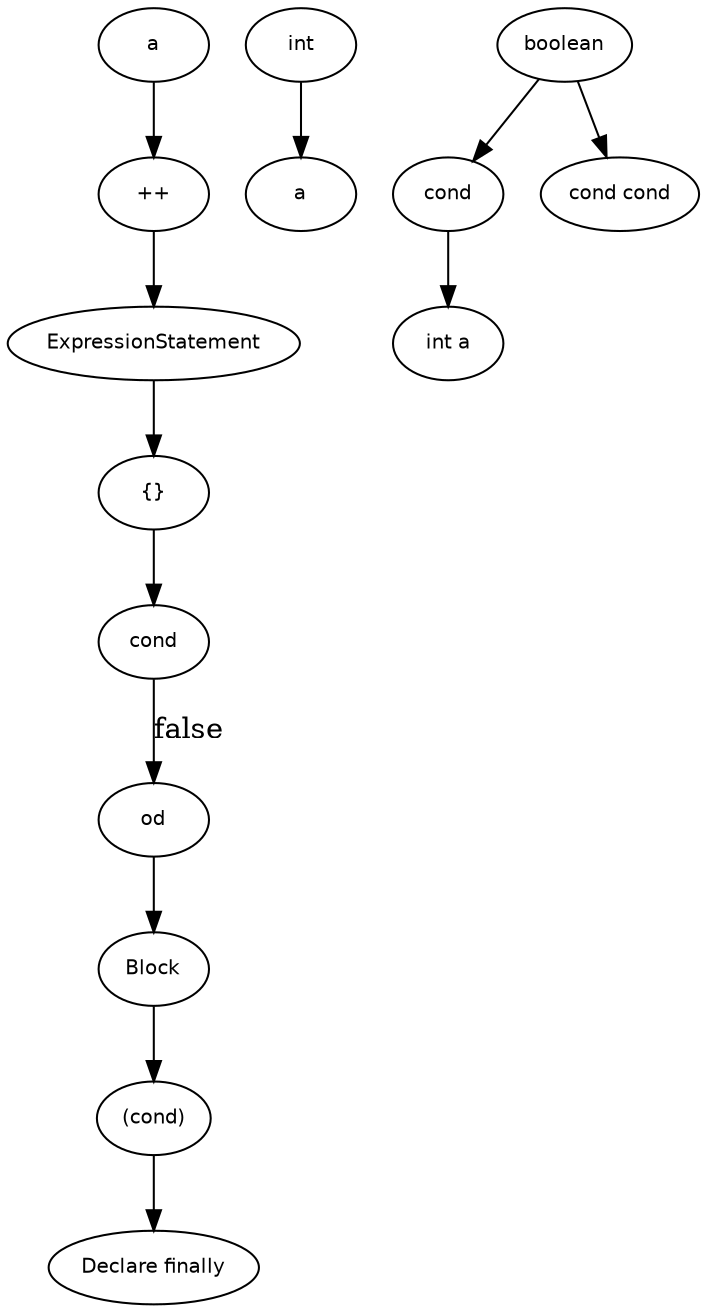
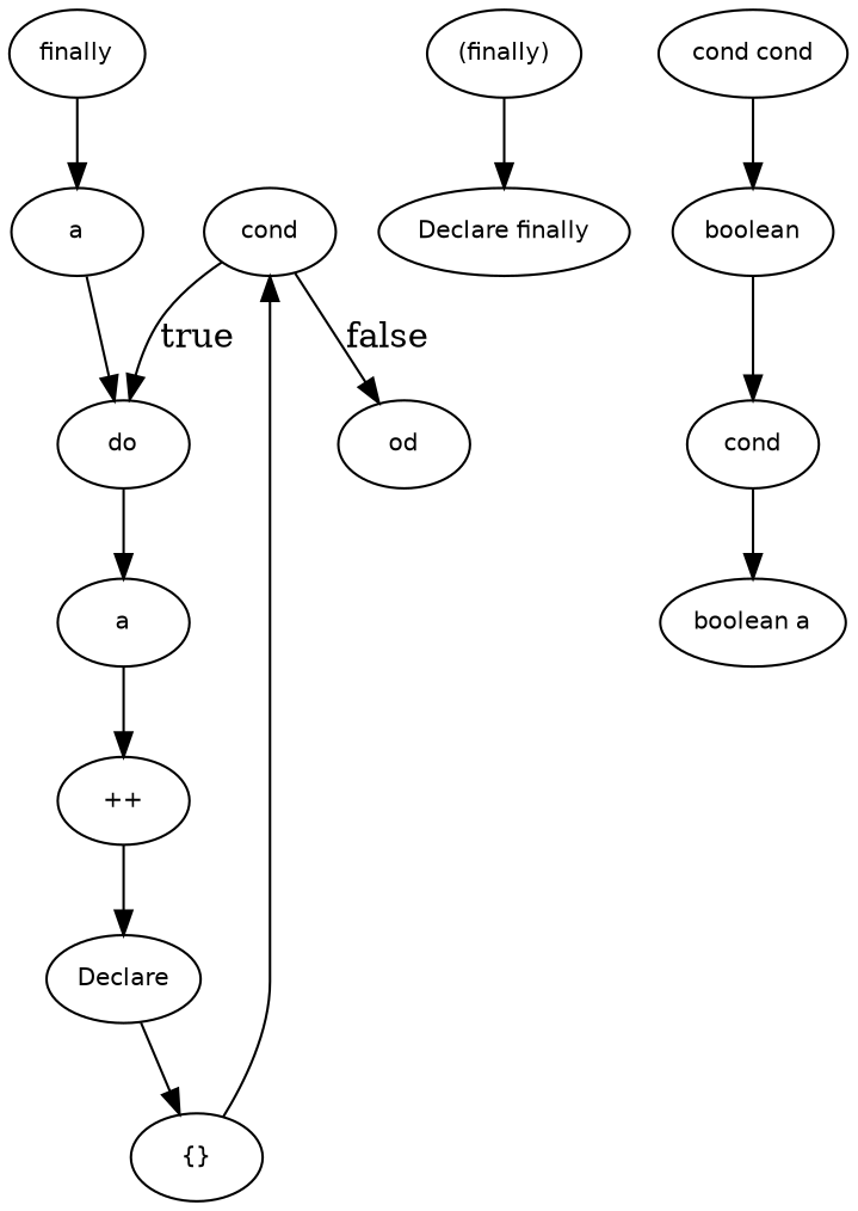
  digraph {
    node [fontname=Helvetica fontsize=10]
    n1 [label=od]
-   n2 [label=Block]
-   n3 [label="(cond)"]
+   n3 [label="(finally)"]
+   n4 [label=do]
    n5 [label=a]
    n6 [label="++"]
    n7 [label=a]
    n8 [label="Declare finally"]
-   n9 [label=int]
+   n9 [label=finally]
    n10 [label=cond]
-   n11 [label="int a"]
+   n11 [label="boolean a"]
    n12 [label=cond]
-   n13 [label=ExpressionStatement]
+   n13 [label=Declare]
    n14 [label="{}"]
    n15 [label=boolean]
    n16 [label="cond cond"]
-   n1 -> n2
-   n2 -> n3
    n3 -> n8
+   n4 -> n5
    n5 -> n6
    n6 -> n13
+   n7 -> n4
    n9 -> n7
    n10 -> n1 [label=false]
+   n10 -> n4 [label=true]
    n12 -> n11
    n13 -> n14
    n14 -> n10
    n15 -> n12
-   n15 -> n16
+   n16 -> n15
  }
